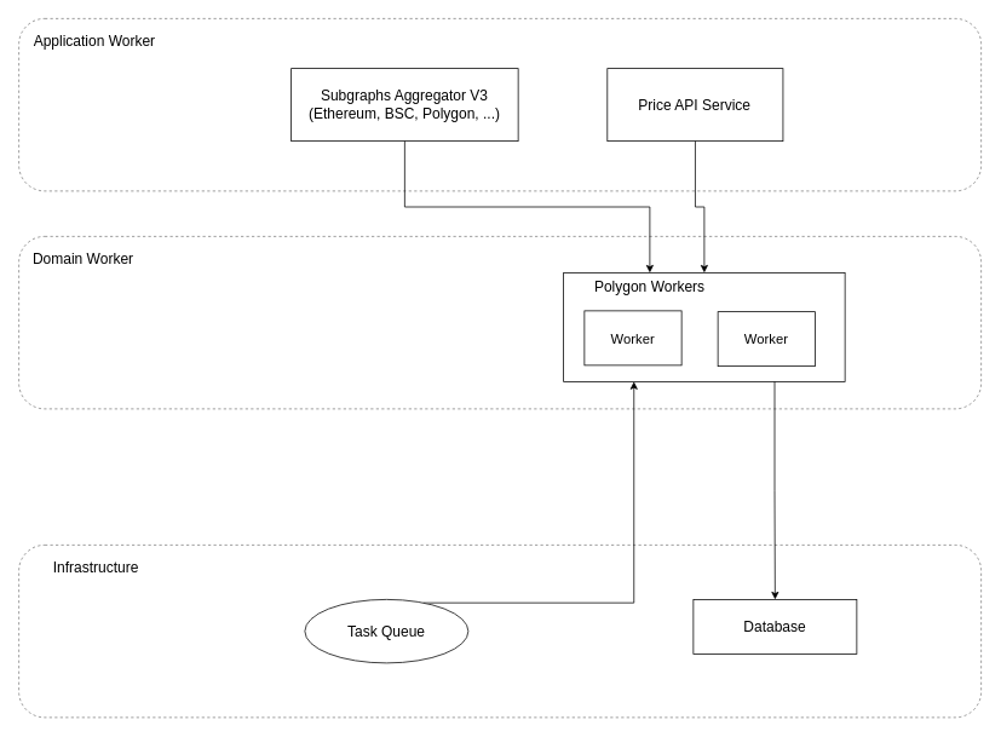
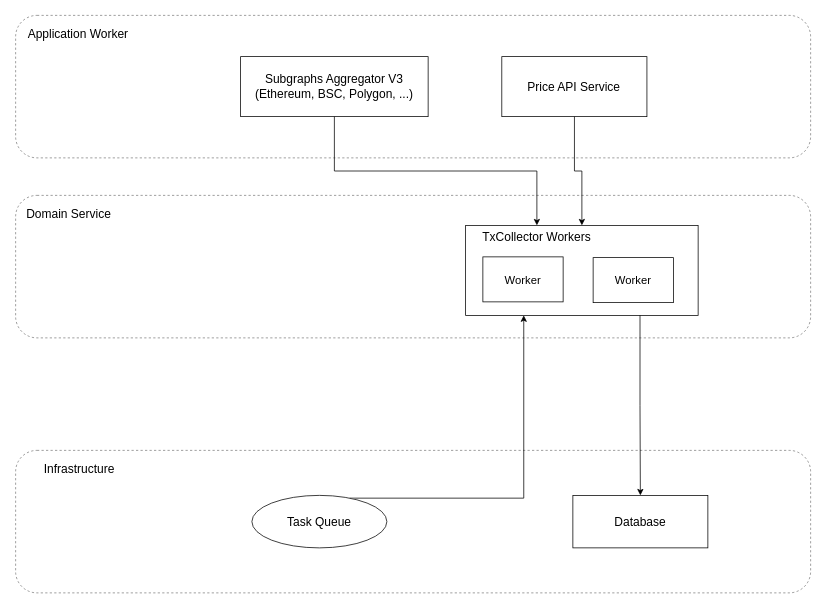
  <mxCell id="0" />
  <mxCell id="1" parent="0" />
  <mxCell id="2" value="" style="group" parent="1" vertex="1" connectable="0"><mxGeometry x="20" y="260" width="1060" height="190" as="geometry" /></mxCell>
  <mxCell id="3" value="" style="rounded=1;whiteSpace=wrap;html=1;fontSize=16;dashed=1;fillOpacity=50;strokeOpacity=50;" parent="2" vertex="1"><mxGeometry width="1060" height="190" as="geometry" /></mxCell>
- <mxCell id="4" value="Domain Worker" style="text;html=1;strokeColor=none;fillColor=none;align=center;verticalAlign=middle;whiteSpace=wrap;rounded=0;dashed=1;fontSize=16;" parent="2" vertex="1"><mxGeometry x="8.413" y="10" width="126.19" height="30" as="geometry" /></mxCell>
+ <mxCell id="4" value="Domain Service" style="text;html=1;strokeColor=none;fillColor=none;align=center;verticalAlign=middle;whiteSpace=wrap;rounded=0;dashed=1;fontSize=16;" parent="2" vertex="1"><mxGeometry x="8.413" y="10" width="126.19" height="30" as="geometry" /></mxCell>
  <mxCell id="5" value="" style="rounded=0;whiteSpace=wrap;html=1;fontSize=16;" parent="2" vertex="1"><mxGeometry x="600" y="40" width="310" height="120" as="geometry" /></mxCell>
  <mxCell id="6" value="Worker" style="rounded=0;whiteSpace=wrap;html=1;fontSize=15;" parent="2" vertex="1"><mxGeometry x="623" y="82" width="107" height="60" as="geometry" /></mxCell>
  <mxCell id="7" value="Worker" style="rounded=0;whiteSpace=wrap;html=1;fontSize=15;" parent="2" vertex="1"><mxGeometry x="770" y="83" width="107" height="60" as="geometry" /></mxCell>
- <mxCell id="8" value="&lt;span style=&quot;font-size: 16px;&quot;&gt;Polygon Workers&lt;/span&gt;" style="text;html=1;strokeColor=none;fillColor=none;align=center;verticalAlign=middle;whiteSpace=wrap;rounded=0;fontSize=15;" parent="2" vertex="1"><mxGeometry x="610" y="40" width="170" height="30" as="geometry" /></mxCell>
+ <mxCell id="8" value="&lt;span style=&quot;font-size: 16px;&quot;&gt;TxCollector Workers&lt;/span&gt;" style="text;html=1;strokeColor=none;fillColor=none;align=center;verticalAlign=middle;whiteSpace=wrap;rounded=0;fontSize=15;" parent="2" vertex="1"><mxGeometry x="610" y="40" width="170" height="30" as="geometry" /></mxCell>
  <mxCell id="9" value="" style="group" parent="1" vertex="1" connectable="0"><mxGeometry x="20" y="20" width="1060" height="190" as="geometry" /></mxCell>
  <mxCell id="10" value="" style="rounded=1;whiteSpace=wrap;html=1;fontSize=16;dashed=1;fillOpacity=50;strokeOpacity=50;" parent="9" vertex="1"><mxGeometry width="1060" height="190" as="geometry" /></mxCell>
  <mxCell id="11" value="Application Worker" style="text;html=1;strokeColor=none;fillColor=none;align=center;verticalAlign=middle;whiteSpace=wrap;rounded=0;dashed=1;fontSize=16;" parent="9" vertex="1"><mxGeometry x="8.413" y="10" width="151.429" height="30" as="geometry" /></mxCell>
  <mxCell id="12" value="Price API Service" style="rounded=0;whiteSpace=wrap;html=1;fontSize=16;" parent="9" vertex="1"><mxGeometry x="648.254" y="55" width="193.492" height="80" as="geometry" /></mxCell>
  <mxCell id="13" value="Subgraphs Aggregator V3&lt;br&gt;(Ethereum, BSC, Polygon, ...)" style="rounded=0;whiteSpace=wrap;html=1;fontSize=16;" vertex="1" parent="9"><mxGeometry x="300" y="55" width="250" height="80" as="geometry" /></mxCell>
  <mxCell id="14" value="" style="rounded=1;whiteSpace=wrap;html=1;fontSize=16;dashed=1;fillOpacity=50;strokeOpacity=50;" parent="1" vertex="1"><mxGeometry x="20" y="600" width="1060" height="190" as="geometry" /></mxCell>
  <mxCell id="15" style="edgeStyle=orthogonalEdgeStyle;rounded=0;orthogonalLoop=1;jettySize=auto;html=1;exitX=0.75;exitY=1;exitDx=0;exitDy=0;entryX=0.5;entryY=0;entryDx=0;entryDy=0;" parent="1" source="5" target="16" edge="1"><mxGeometry relative="1" as="geometry" /></mxCell>
- <mxCell id="16" value="Database" style="rounded=0;whiteSpace=wrap;html=1;fontSize=16;" parent="1" vertex="1"><mxGeometry x="763" y="660" width="180" height="60" as="geometry" /></mxCell>
+ <mxCell id="16" value="Database" style="rounded=0;whiteSpace=wrap;html=1;fontSize=16;" parent="1" vertex="1"><mxGeometry x="763" y="660" width="180" height="70" as="geometry" /></mxCell>
  <mxCell id="17" style="edgeStyle=orthogonalEdgeStyle;rounded=0;orthogonalLoop=1;jettySize=auto;html=1;exitX=0.75;exitY=0;exitDx=0;exitDy=0;entryX=0.25;entryY=1;entryDx=0;entryDy=0;" parent="1" source="18" target="5" edge="1"><mxGeometry relative="1" as="geometry" /></mxCell>
  <mxCell id="18" value="Task Queue" style="ellipse;whiteSpace=wrap;html=1;fontSize=16;" parent="1" vertex="1"><mxGeometry x="335" y="660" width="180" height="70" as="geometry" /></mxCell>
  <mxCell id="19" value="Infrastructure" style="text;html=1;strokeColor=none;fillColor=none;align=center;verticalAlign=middle;whiteSpace=wrap;rounded=0;dashed=1;fontSize=16;" parent="1" vertex="1"><mxGeometry x="40" y="610" width="130" height="30" as="geometry" /></mxCell>
  <mxCell id="20" style="edgeStyle=orthogonalEdgeStyle;rounded=0;orthogonalLoop=1;jettySize=auto;html=1;entryX=0.5;entryY=0;entryDx=0;entryDy=0;fontSize=16;" parent="1" source="12" target="5" edge="1"><mxGeometry relative="1" as="geometry" /></mxCell>
  <mxCell id="21" style="edgeStyle=orthogonalEdgeStyle;rounded=0;orthogonalLoop=1;jettySize=auto;html=1;exitX=0.5;exitY=1;exitDx=0;exitDy=0;entryX=0.5;entryY=0;entryDx=0;entryDy=0;fontSize=14;startArrow=none;startFill=0;endArrow=classic;endFill=1;" edge="1" parent="1" source="13" target="8"><mxGeometry relative="1" as="geometry" /></mxCell>
